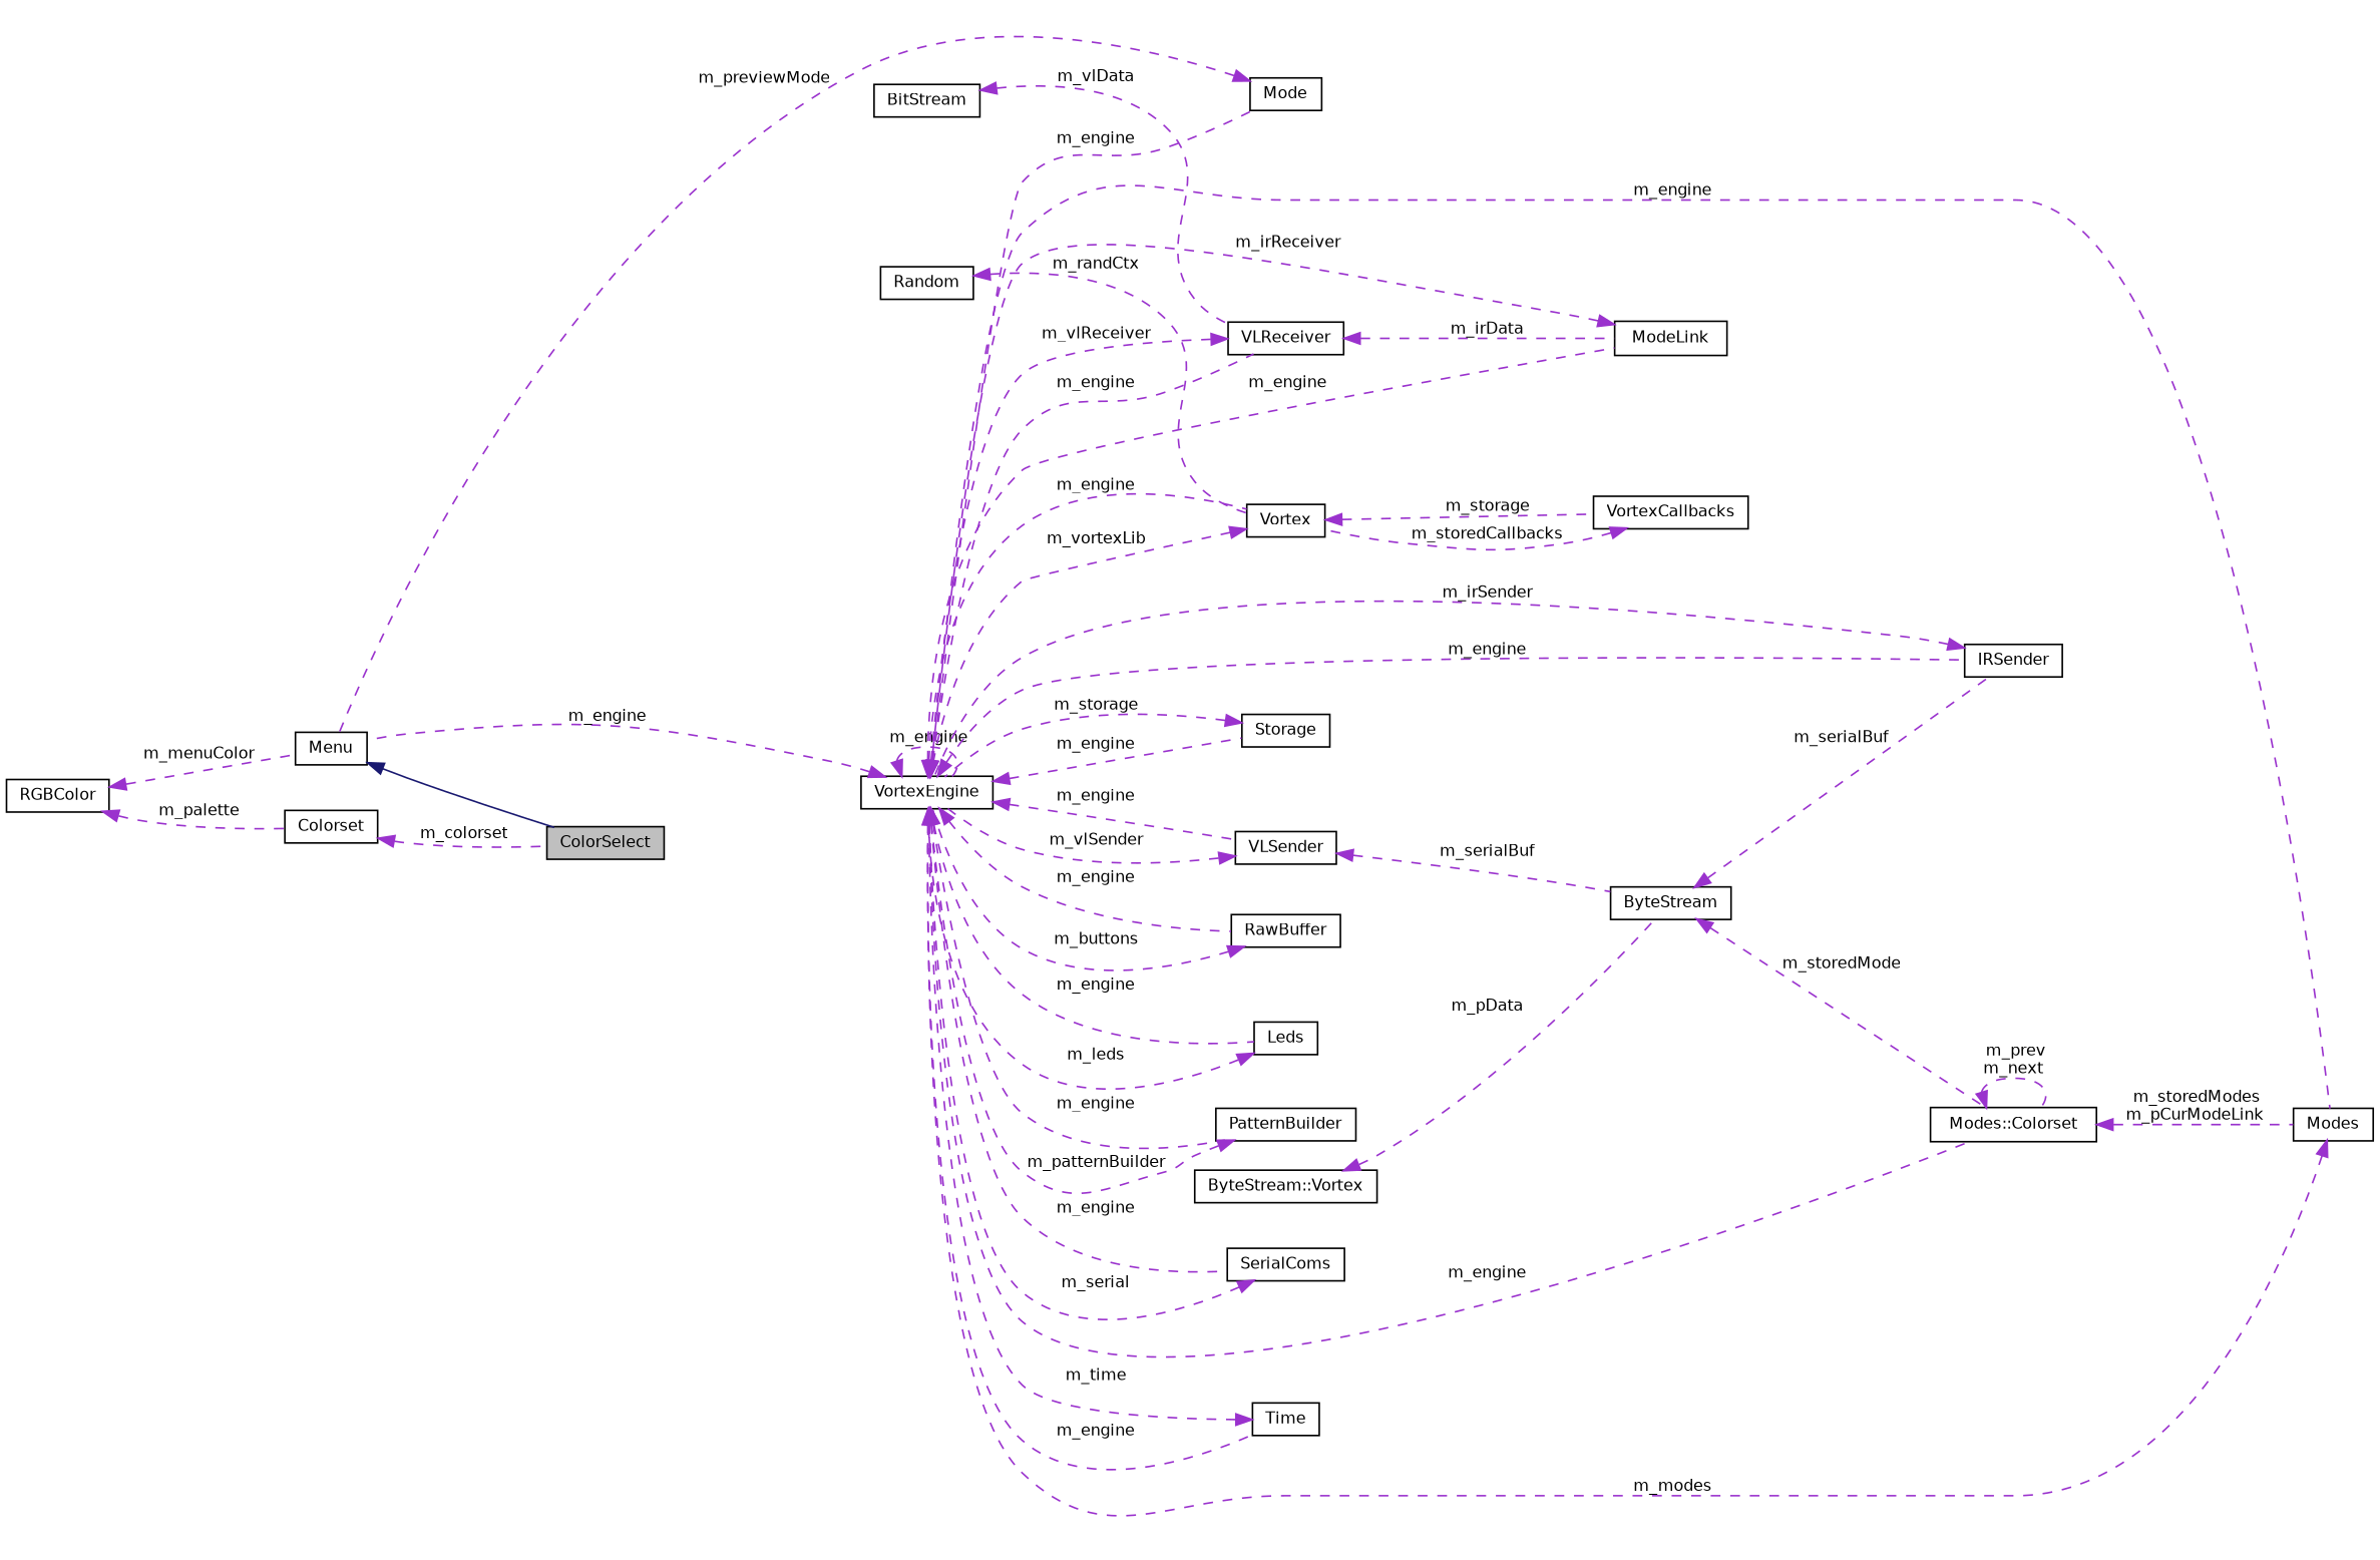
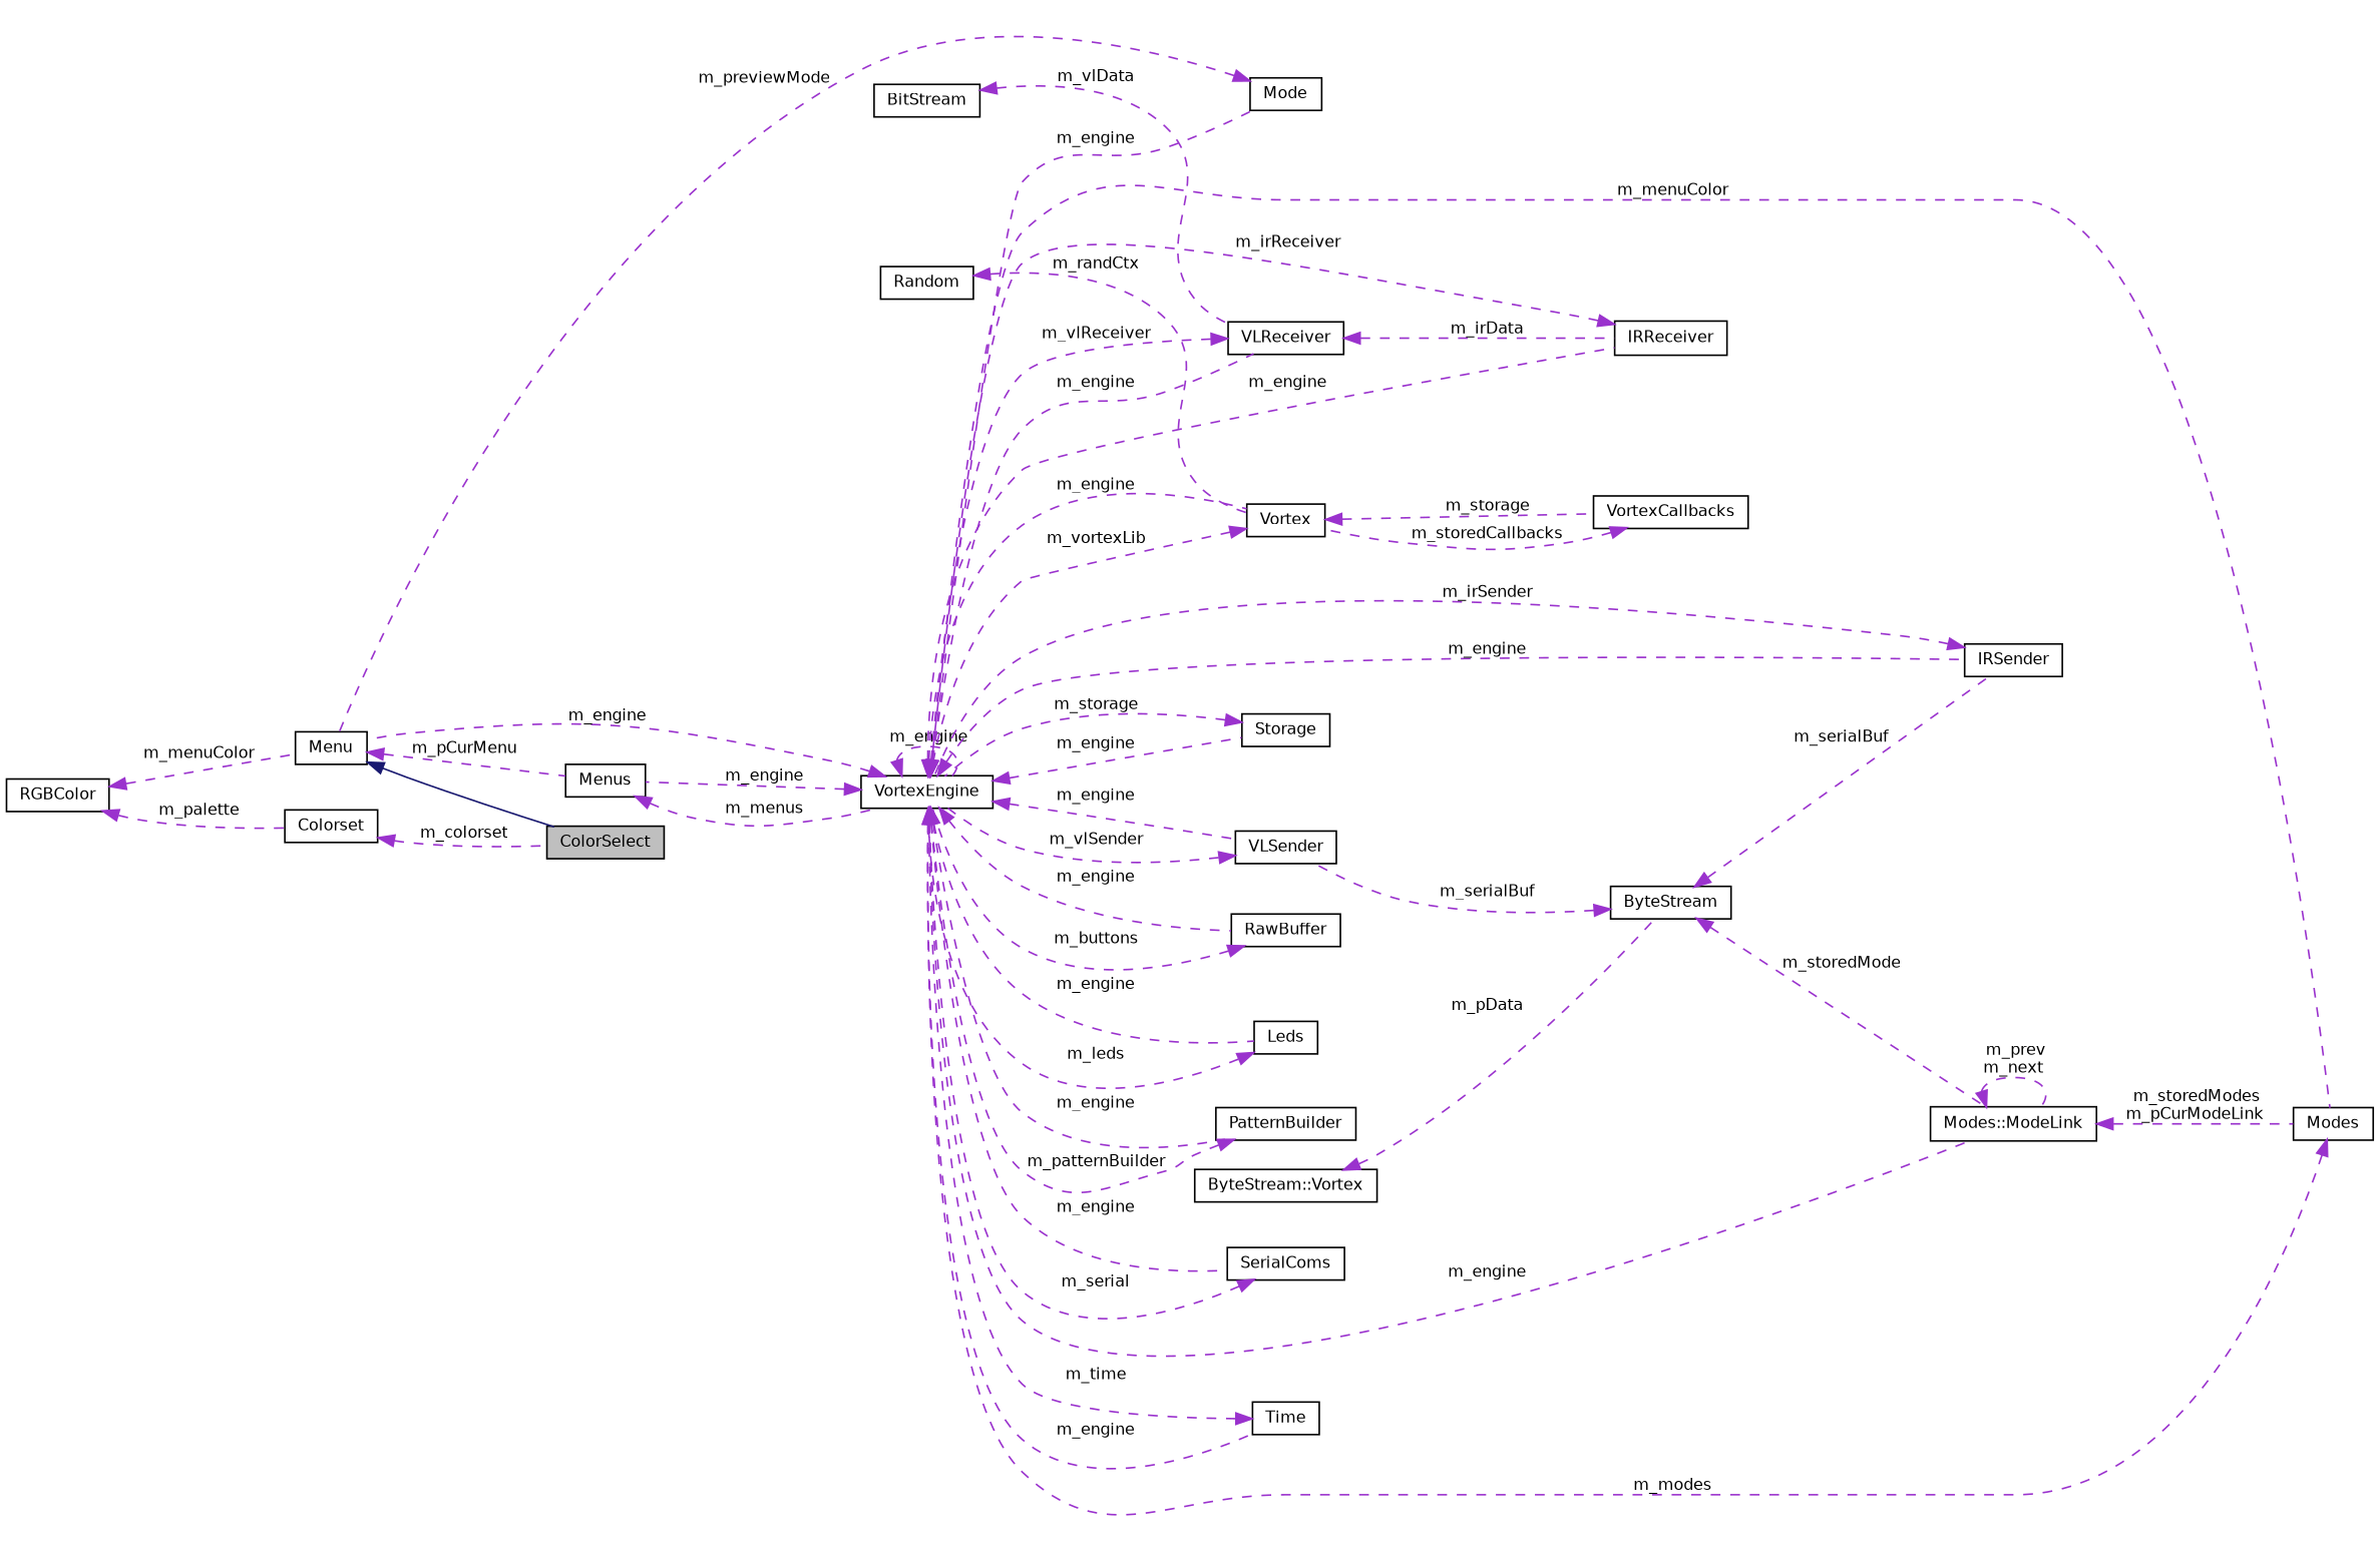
  digraph {
    rankdir=LR
    node [color=black fontname=Helvetica fontsize=10 shape=record]
    edge [color=darkorchid3 dir=back fontname=Helvetica fontsize=10 labelfontname=Helvetica labelfontsize=10 style=dashed]
    n1 [fillcolor=grey75 fontcolor=black height=0.2 label=ColorSelect style=filled width=0.4]
    n2 [height=0.2 label=Menu width=0.4]
+   n3 [height=0.2 label=Menus width=0.4]
    n4 [height=0.2 label=VortexEngine width=0.4]
    n5 [height=0.2 label=Mode width=0.4]
-   n6 [height=0.2 label="Modes::Colorset" width=0.4]
+   n6 [height=0.2 label="Modes::ModeLink" width=0.4]
    n7 [height=0.2 label=Modes width=0.4]
    n8 [height=0.2 label=VLReceiver width=0.4]
    n9 [height=0.2 label=Storage width=0.4]
    n10 [height=0.2 label=IRSender width=0.4]
    n11 [height=0.2 label=RawBuffer width=0.4]
    n12 [height=0.2 label=Leds width=0.4]
    n13 [height=0.2 label=PatternBuilder width=0.4]
    n14 [height=0.2 label=VLSender width=0.4]
    n15 [height=0.2 label=SerialComs width=0.4]
    n16 [height=0.2 label=Vortex width=0.4]
-   n17 [height=0.2 label=ModeLink width=0.4]
+   n17 [height=0.2 label=IRReceiver width=0.4]
    n18 [height=0.2 label=Time width=0.4]
    n19 [height=0.2 label=VortexCallbacks width=0.4]
    n20 [height=0.2 label=BitStream width=0.4]
    n21 [height=0.2 label=ByteStream width=0.4]
    n22 [height=0.2 label="ByteStream::Vortex" width=0.4]
    n23 [height=0.2 label=Random width=0.4]
    n24 [height=0.2 label=Colorset width=0.4]
    n25 [height=0.2 label=RGBColor width=0.4]
    n2 -> n1 [color=midnightblue style=solid]
+   n2 -> n3 [label=" m_pCurMenu"]
+   n3 -> n4 [label=" m_menus"]
    n4 -> n2 [label=" m_engine"]
+   n4 -> n3 [label=" m_engine"]
    n4 -> n4 [label=" m_engine"]
    n4 -> n5 [label=" m_engine"]
    n4 -> n6 [label=" m_engine"]
-   n4 -> n7 [label=" m_engine"]
+   n4 -> n7 [label=" m_menuColor"]
    n4 -> n8 [label=" m_engine"]
    n4 -> n9 [label=" m_engine"]
    n4 -> n10 [label=" m_engine"]
    n4 -> n11 [label=" m_engine"]
    n4 -> n12 [label=" m_engine"]
    n4 -> n13 [label=" m_engine"]
    n4 -> n14 [label=" m_engine"]
    n4 -> n15 [label=" m_engine"]
    n4 -> n16 [label=" m_engine"]
    n4 -> n17 [label=" m_engine"]
    n4 -> n18 [label=" m_engine"]
    n5 -> n2 [label=" m_previewMode"]
    n6 -> n6 [label=" m_prev\nm_next"]
    n6 -> n7 [label=" m_storedModes\nm_pCurModeLink"]
    n7 -> n4 [label=" m_modes"]
    n8 -> n4 [label=" m_vlReceiver"]
    n8 -> n17 [label=" m_irData"]
    n9 -> n4 [label=" m_storage"]
    n10 -> n4 [label=" m_irSender"]
    n11 -> n4 [label=" m_buttons"]
    n12 -> n4 [label=" m_leds"]
    n13 -> n4 [label=" m_patternBuilder"]
    n14 -> n4 [label=" m_vlSender"]
    n15 -> n4 [label=" m_serial"]
    n16 -> n4 [label=" m_vortexLib"]
    n16 -> n19 [label=" m_storage"]
    n17 -> n4 [label=" m_irReceiver"]
    n18 -> n4 [label=" m_time"]
    n19 -> n16 [label=" m_storedCallbacks"]
    n20 -> n8 [label=" m_vlData"]
    n21 -> n6 [label=" m_storedMode"]
    n21 -> n10 [label=" m_serialBuf"]
-   n14 -> n21 [label=" m_serialBuf"]
+   n21 -> n14 [label=" m_serialBuf"]
    n22 -> n21 [label=" m_pData"]
    n23 -> n16 [label=" m_randCtx"]
    n24 -> n1 [label=" m_colorset"]
    n25 -> n2 [label=" m_menuColor"]
    n25 -> n24 [label=" m_palette"]
  }
